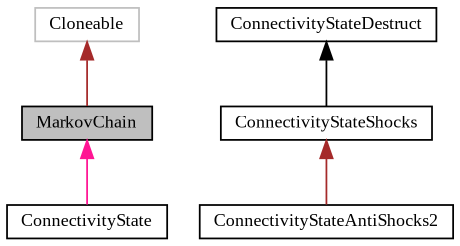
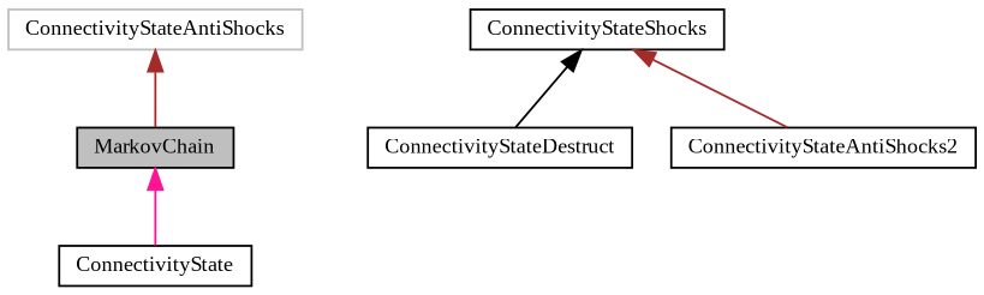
  digraph {
    fontname="Liberation Serif"
    node [color=black fontname="Liberation Serif" fontsize=10 shape=record]
    edge [color=brown dir=back fontname="Liberation Serif" fontsize=10 labelfontname=Helvetica labelfontsize=10 style=solid]
    n1 [fillcolor=grey75 fontcolor=black height=0.2 label=MarkovChain style=filled width=0.4]
    n2 [height=0.2 label=ConnectivityState width=0.4]
-   n3 [color=grey75 height=0.2 label=Cloneable width=0.4]
+   n3 [color=grey75 height=0.2 label=ConnectivityStateAntiShocks width=0.4]
    n4 [height=0.2 label=ConnectivityStateDestruct width=0.4]
    n5 [height=0.2 label=ConnectivityStateShocks width=0.4]
    n6 [height=0.2 label=ConnectivityStateAntiShocks2 width=0.4]
    n1 -> n2 [color=deeppink]
    n3 -> n1
-   n4 -> n5 [color=black]
+   n5 -> n4 [color=black]
    n5 -> n6
  }
